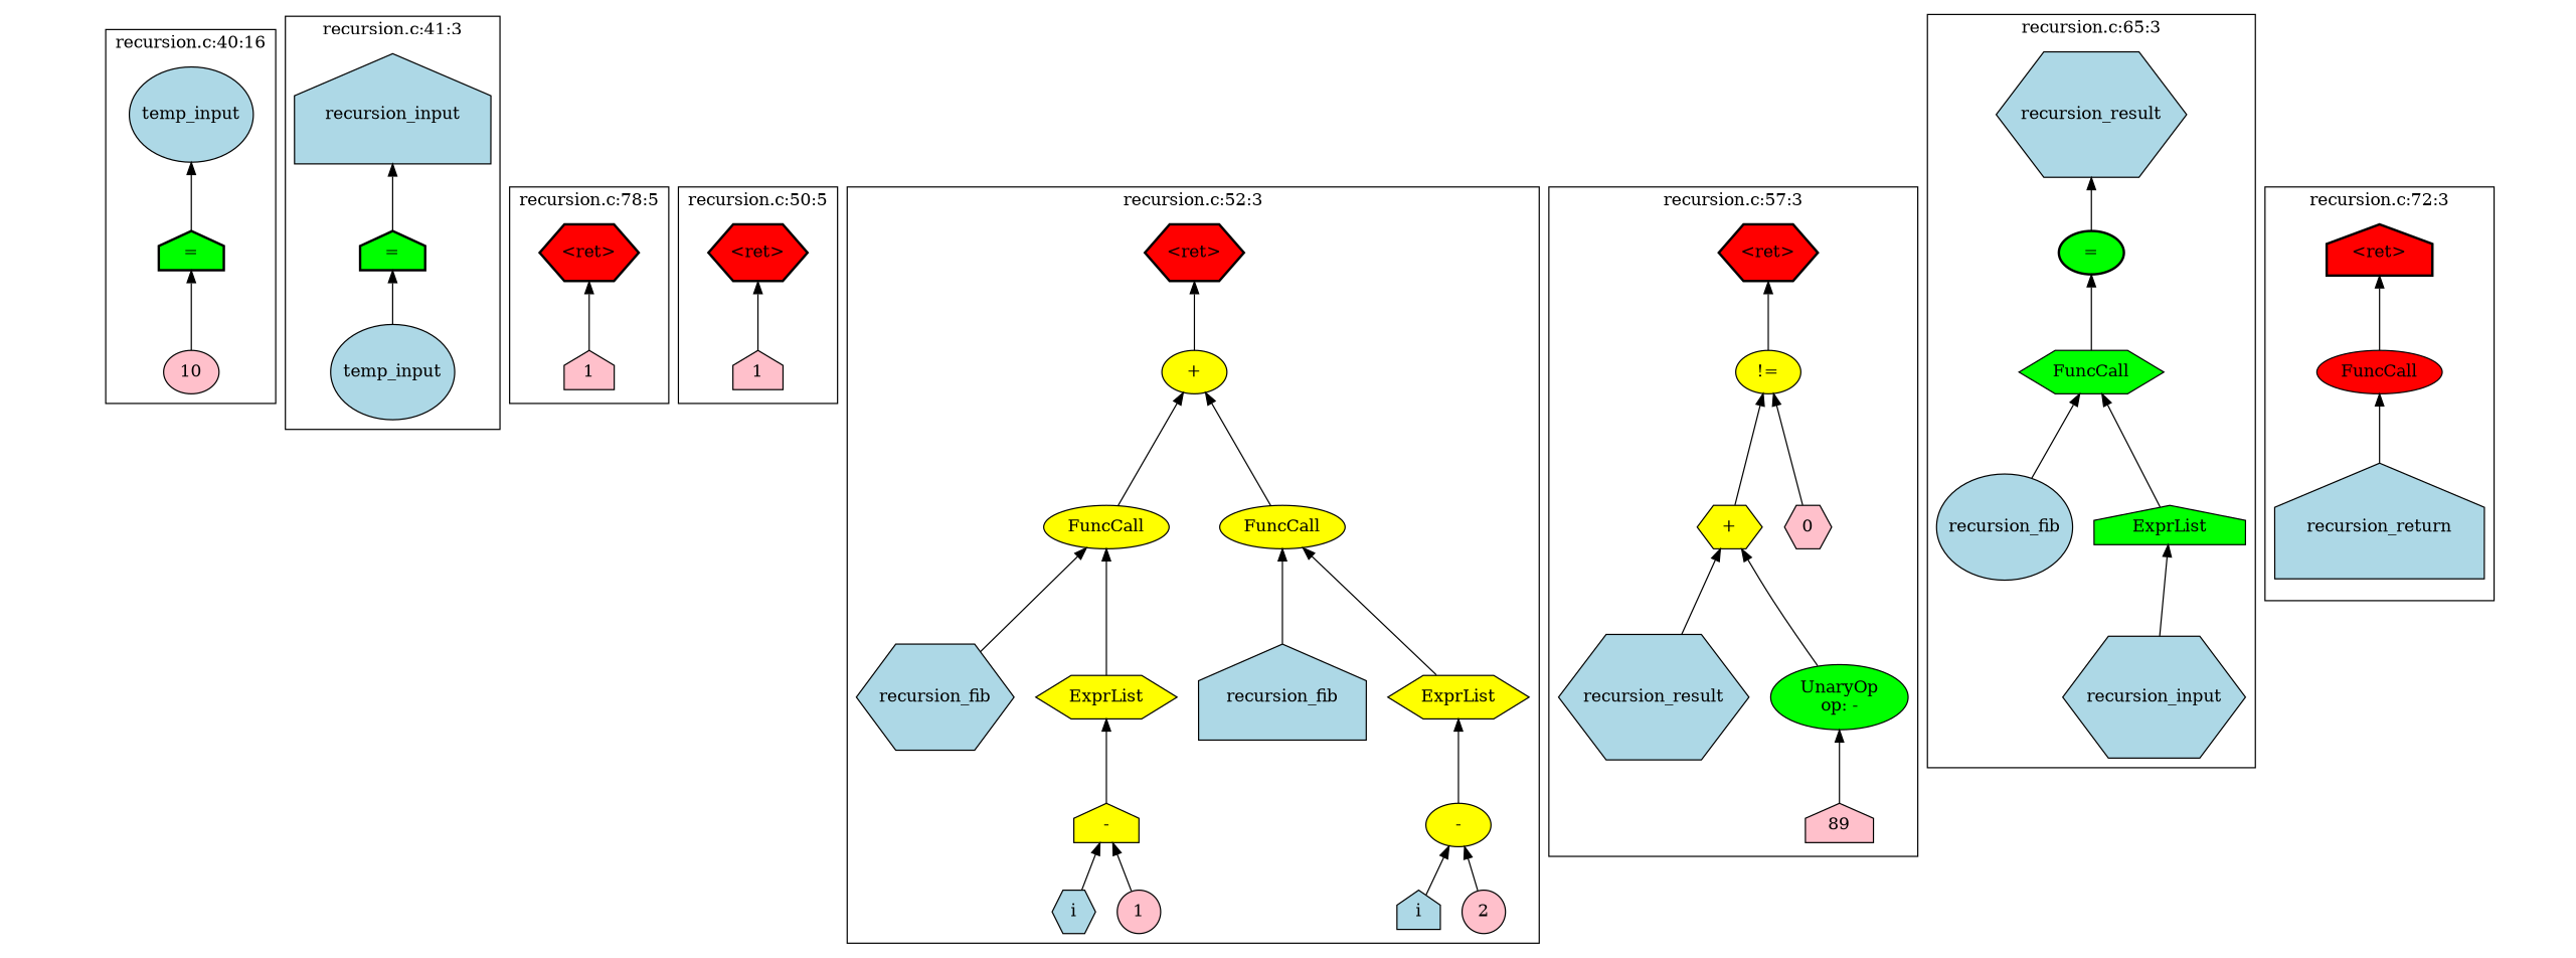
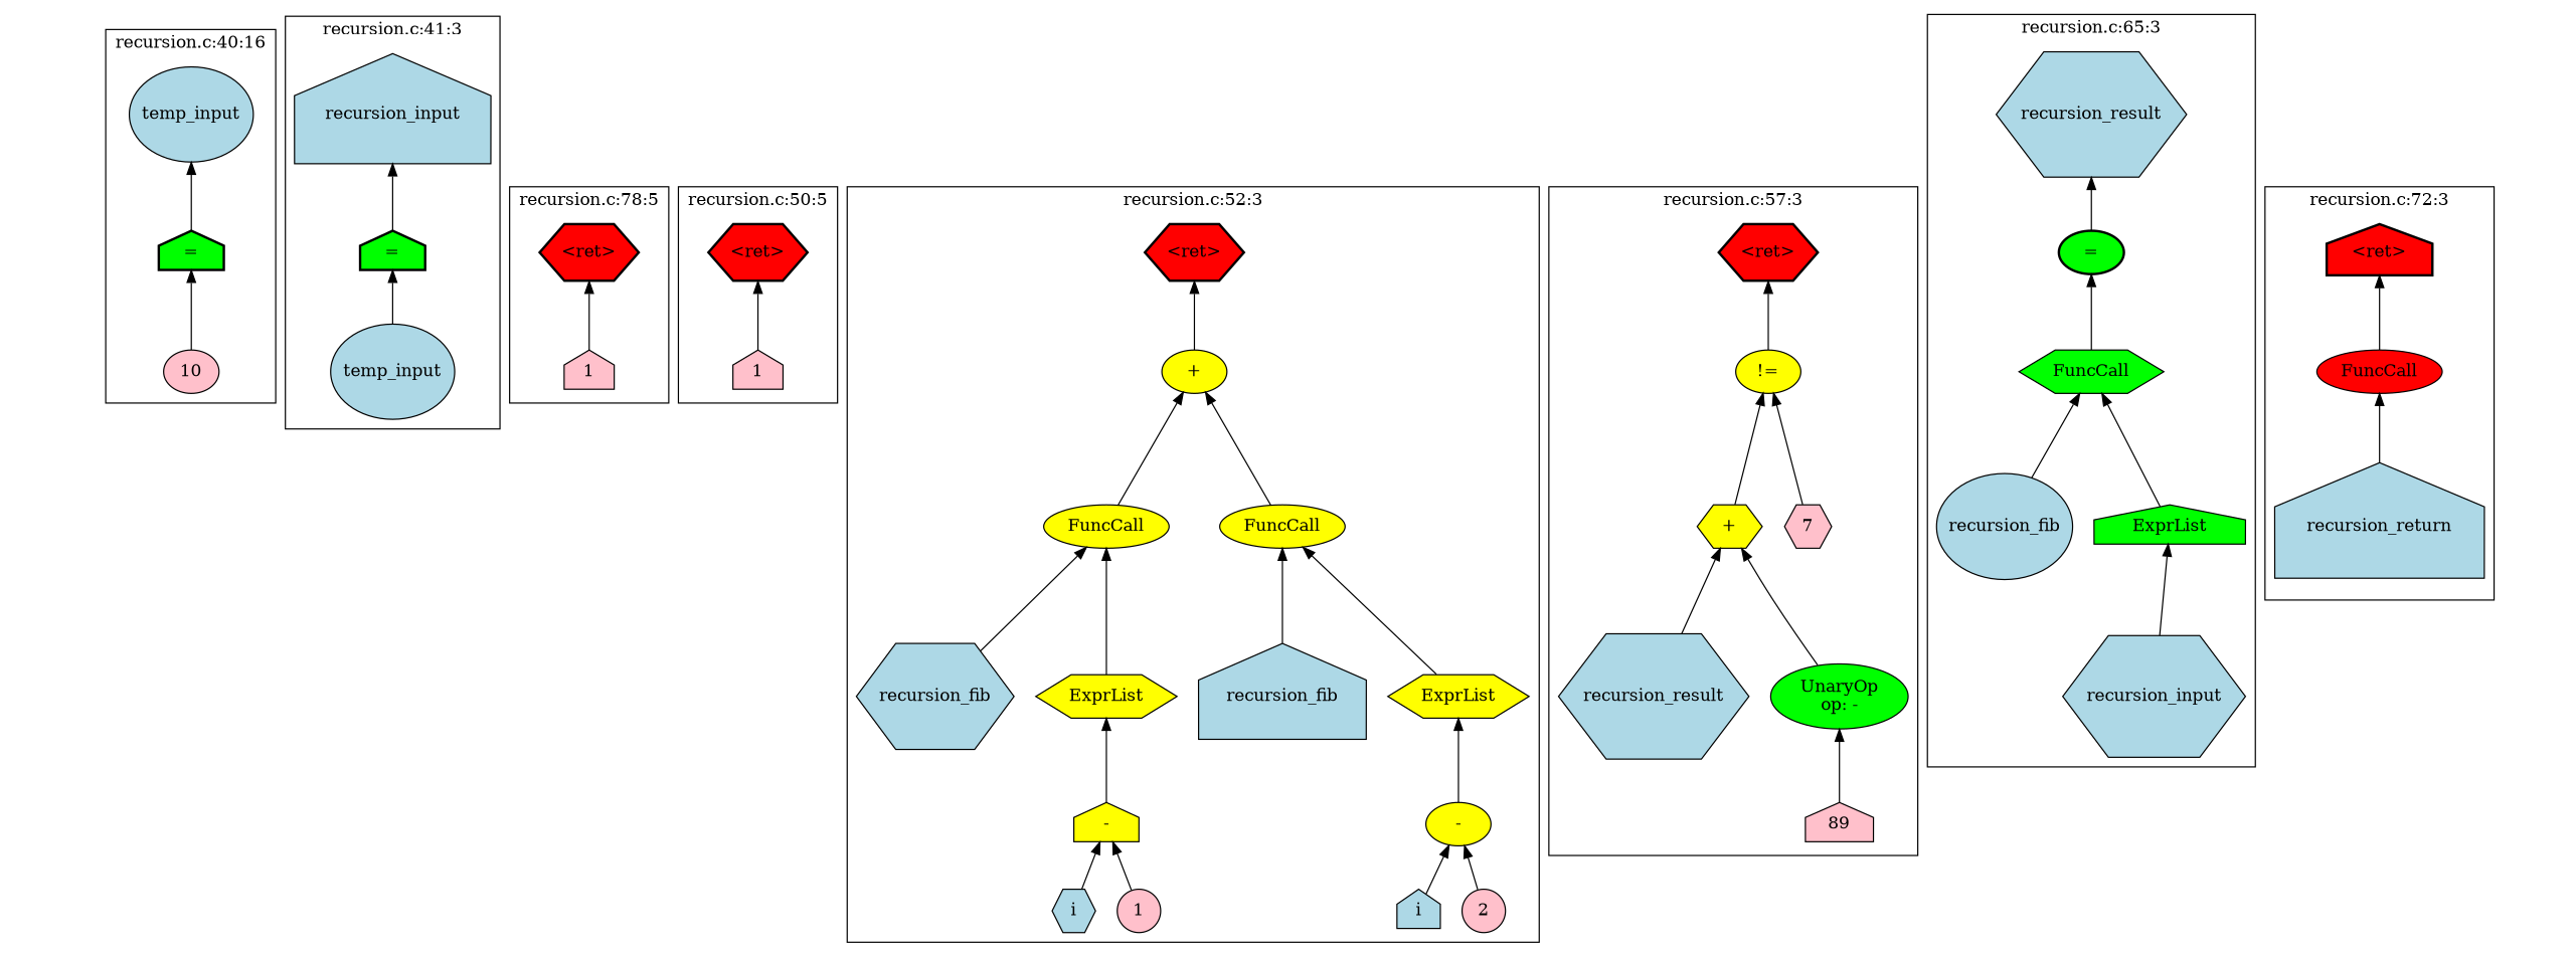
  strict graph {
    newrank=true
    node [style=filled fillcolor=lightblue shape=hexagon]
    edge [dir=back]
    rank2 [height=0.5 style=invis width=0.013889 fillcolor="" shape=""]
    n2 [fillcolor=green height=0.5 label="=" shape=house style="filled,bold" width=0.75]
    n3 [fillcolor=green height=0.5 label="=" shape=house style="filled,bold" width=0.75]
    n4 [fillcolor=red height=0.65278 label="\<ret\>" style="filled,bold" width=0.65278]
    n5 [fillcolor=red height=0.65278 label="\<ret\>" style="filled,bold" width=0.65278]
    n6 [fillcolor=red height=0.65278 label="\<ret\>" style="filled,bold" width=0.65278]
    n7 [fillcolor=red height=0.65278 label="\<ret\>" style="filled,bold" width=0.65278]
    n8 [fillcolor=green height=0.5 label="=" shape=ellipse style="filled,bold" width=0.75]
    n9 [fillcolor=red height=0.65278 label="\<ret\>" shape=house style="filled,bold" width=0.65278]
    end [height=0.5 style=invis width=0.013889 fillcolor="" shape=""]
    n11 [fillcolor=pink height=0.5 label=10 shape=ellipse width=0.5]
    n12 [height=1.0972 label=temp_input shape=ellipse width=1.0972]
    n13 [fillcolor=yellow height=0.5 label="+" shape=ellipse width=0.75]
    n14 [fillcolor=yellow height=0.5 label=FuncCall shape=ellipse width=1.1916]
    n15 [fillcolor=yellow height=0.5 label=FuncCall shape=ellipse width=1.1916]
    n16 [height=1.2222 label=recursion_fib width=1.2222]
    n17 [fillcolor=yellow height=0.5 label=ExprList width=1.1555]
    n18 [height=1.2222 label=recursion_fib shape=house width=1.2222]
    n19 [fillcolor=yellow height=0.5 label=ExprList width=1.1555]
    n20 [fillcolor=yellow height=0.5 label="-" shape=house width=0.75]
    n21 [fillcolor=yellow height=0.5 label="-" shape=ellipse width=0.75]
    n22 [height=0.5 label=i width=0.5]
    n23 [fillcolor=pink height=0.5 label=1 shape=ellipse width=0.5]
    n24 [height=0.5 label=i shape=house width=0.5]
    n25 [fillcolor=pink height=0.5 label=2 shape=ellipse width=0.5]
    n26 [height=1.0972 label=temp_input shape=ellipse width=1.0972]
    n27 [height=1.4028 label=recursion_input shape=house width=1.4028]
    n28 [fillcolor=yellow height=0.5 label="!=" shape=ellipse width=0.75]
    n29 [fillcolor=yellow height=0.5 label="+" width=0.75]
-   n30 [fillcolor=pink height=0.5 label=0 width=0.5]
+   n30 [fillcolor=pink height=0.5 label=7 width=0.5]
    n31 [height=1.4444 label=recursion_result width=1.4444]
    n32 [fillcolor=green height=0.74639 label="UnaryOp\nop: -" shape=ellipse width=1.316]
    n33 [fillcolor=pink height=0.5 label=89 shape=house width=0.5]
    n34 [fillcolor=pink height=0.5 label=1 shape=house width=0.5]
    n35 [fillcolor=green height=0.5 label=FuncCall width=1.1916]
    n36 [height=1.2222 label=recursion_fib shape=ellipse width=1.2222]
    n37 [fillcolor=green height=0.5 label=ExprList shape=house width=1.1555]
    n38 [height=1.4028 label=recursion_input width=1.4028]
    n39 [height=1.4444 label=recursion_result width=1.4444]
    n40 [fillcolor=pink height=0.5 label=1 shape=house width=0.5]
    n41 [fillcolor=red height=0.5 label=FuncCall shape=ellipse width=1.1916]
    n42 [height=1.4722 label=recursion_return shape=house width=1.4722]
    rank1 [height=0.5 style=invis width=0.013889 fillcolor="" shape=""]
    subgraph sub_1 {
      rank=same
      rankdir=LR
      rank2
      n2
      n3
      n4
      n5
      n6
      n7
      n8
      n9
      end
    }
    subgraph cluster_2 {
      label="recursion.c:40:16"
      n2
      n11
      n12
    }
    subgraph cluster_3 {
      label="recursion.c:52:3"
      n6
      n13
      n14
      n15
      n16
      n17
      n18
      n19
      n20
      n21
      n22
      n23
      n24
      n25
    }
    subgraph cluster_4 {
      label="recursion.c:41:3"
      n3
      n26
      n27
    }
    subgraph cluster_5 {
      label="recursion.c:57:3"
      n7
      n28
      n29
      n30
      n31
      n32
      n33
    }
    subgraph cluster_6 {
      label="recursion.c:50:5"
      n5
      n34
    }
    subgraph cluster_7 {
      label="recursion.c:65:3"
      n8
      n35
      n36
      n37
      n38
      n39
    }
    subgraph cluster_8 {
      label="recursion.c:78:5"
      n4
      n40
    }
    subgraph cluster_9 {
      label="recursion.c:72:3"
      n9
      n41
      n42
    }
    rank2 -- n2 [style=invis dir=""]
    n2 -- n3 [style=invis dir=""]
    n2 -- n11
    n3 -- n4 [style=invis dir=""]
    n3 -- n26
    n4 -- n5 [style=invis dir=""]
    n4 -- n40
    n5 -- n6 [style=invis dir=""]
    n5 -- n34
    n6 -- n7 [style=invis dir=""]
    n6 -- n13
    n7 -- n8 [style=invis dir=""]
    n7 -- n28
    n8 -- n9 [style=invis dir=""]
    n8 -- n35
    n9 -- end [style=invis dir=""]
    n9 -- n41
    n12 -- n2
    n13 -- n14
    n13 -- n15
    n14 -- n16
    n14 -- n17
    n15 -- n18
    n15 -- n19
    n17 -- n20
    n19 -- n21
    n20 -- n22
    n20 -- n23
    n21 -- n24
    n21 -- n25
    n27 -- n3
    n28 -- n29
    n28 -- n30
    n29 -- n31
    n29 -- n32
    n32 -- n33
    n35 -- n36
    n35 -- n37
    n37 -- n38
    n39 -- n8
    n41 -- n42
    rank1 -- rank2 [style=invis dir=""]
  }
